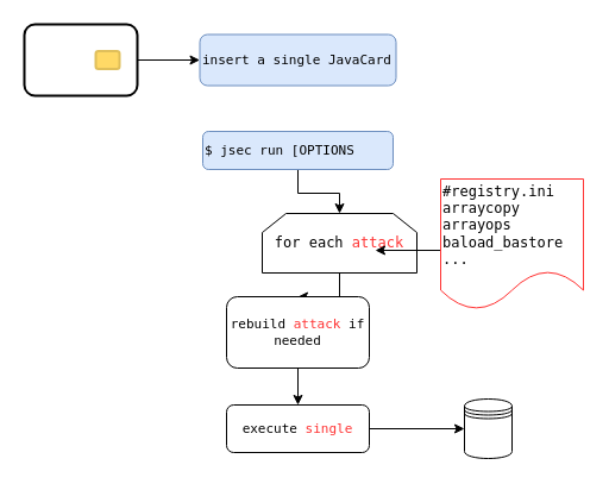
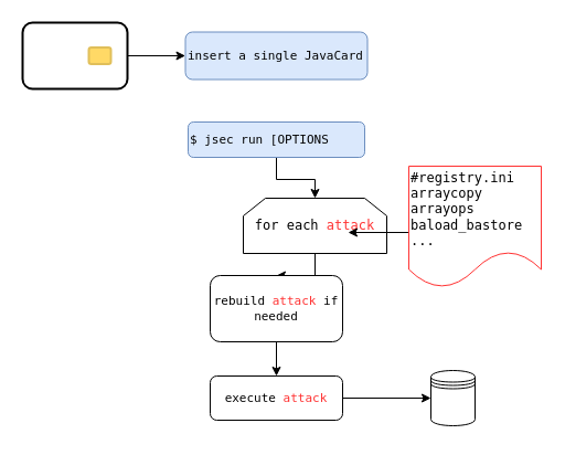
  <mxCell id="0" />
  <mxCell id="1" parent="0" />
  <mxCell id="2" value="" style="edgeStyle=orthogonalEdgeStyle;rounded=0;orthogonalLoop=1;jettySize=auto;html=1;fontFamily=monospace;fontSize=11;" edge="1" parent="1" source="15" target="4"><mxGeometry relative="1" as="geometry"><mxPoint x="250" y="300" as="targetPoint" /></mxGeometry></mxCell>
  <mxCell id="3" style="edgeStyle=orthogonalEdgeStyle;rounded=0;orthogonalLoop=1;jettySize=auto;html=1;entryX=0.5;entryY=0;entryDx=0;entryDy=0;fontFamily=monospace;fontSize=11;" edge="1" parent="1" source="4" target="20"><mxGeometry relative="1" as="geometry" /></mxCell>
  <mxCell id="4" value="rebuild &lt;font color=&quot;#FF3333&quot;&gt;attack&lt;/font&gt; if needed" style="rounded=1;whiteSpace=wrap;html=1;shadow=0;glass=0;comic=0;strokeColor=#000000;strokeWidth=1;fillColor=#FFFFFF;gradientColor=none;fontFamily=monospace;fontSize=11;" vertex="1" parent="1"><mxGeometry x="190" y="249" width="120" height="60" as="geometry" /></mxCell>
  <mxCell id="5" style="edgeStyle=orthogonalEdgeStyle;rounded=0;orthogonalLoop=1;jettySize=auto;html=1;fontFamily=monospace;fontSize=11;" edge="1" parent="1" source="6" target="15"><mxGeometry relative="1" as="geometry" /></mxCell>
  <mxCell id="6" value="&lt;font face=&quot;monospace&quot;&gt;$ jsec run [OPTIONS&lt;/font&gt;" style="rounded=1;whiteSpace=wrap;html=1;shadow=0;glass=0;comic=0;strokeColor=#6c8ebf;strokeWidth=1;fillColor=#dae8fc;fontFamily=monospace;fontSize=11;align=left;" vertex="1" parent="1"><mxGeometry x="170" y="110" width="160" height="32" as="geometry" /></mxCell>
  <mxCell id="7" value="" style="group" vertex="1" connectable="0" parent="1"><mxGeometry x="40.5" y="20" width="292" height="60" as="geometry" /></mxCell>
  <mxCell id="8" value="" style="group" vertex="1" connectable="0" parent="7"><mxGeometry width="95" height="60" as="geometry" /></mxCell>
  <mxCell id="9" value="" style="rounded=1;whiteSpace=wrap;html=1;shadow=0;glass=0;comic=0;strokeColor=#000000;strokeWidth=2;fillColor=#ffffff;fontFamily=typewriter;gradientColor=none;perimeterSpacing=0;" vertex="1" parent="8"><mxGeometry x="-20.5" width="95" height="60" as="geometry" /></mxCell>
  <mxCell id="10" value="" style="rounded=1;whiteSpace=wrap;html=1;shadow=0;glass=0;comic=0;strokeColor=#E0BF5A;strokeWidth=2;fillColor=#FFD966;fontFamily=typewriter;" vertex="1" parent="8"><mxGeometry x="39.5" y="22.5" width="20" height="15" as="geometry" /></mxCell>
  <mxCell id="11" value="&lt;div&gt;insert a single JavaCard&lt;/div&gt;" style="rounded=1;whiteSpace=wrap;html=1;shadow=0;glass=0;comic=0;strokeColor=#6c8ebf;strokeWidth=1;fillColor=#dae8fc;fontFamily=monospace;fontSize=11;align=left;" vertex="1" parent="7"><mxGeometry x="127" y="8.5" width="165" height="43" as="geometry" /></mxCell>
  <mxCell id="12" style="edgeStyle=orthogonalEdgeStyle;rounded=0;orthogonalLoop=1;jettySize=auto;html=1;entryX=0;entryY=0.5;entryDx=0;entryDy=0;fontFamily=monospace;fontSize=11;" edge="1" parent="7" source="9" target="11"><mxGeometry relative="1" as="geometry" /></mxCell>
  <mxCell id="13" value="" style="group;container=1;" vertex="1" connectable="0" parent="1"><mxGeometry x="185" y="150" width="305" height="110" as="geometry"><mxRectangle x="275" y="160" width="50" height="44" as="alternateBounds" /></mxGeometry></mxCell>
  <mxCell id="14" value="" style="group" vertex="1" connectable="0" parent="13"><mxGeometry width="305" height="110" as="geometry" /></mxCell>
  <mxCell id="15" value="for each &lt;font color=&quot;#FF3333&quot;&gt;attack&lt;/font&gt;" style="shape=loopLimit;whiteSpace=wrap;html=1;fontFamily=monospace;" vertex="1" parent="14"><mxGeometry x="35" y="29" width="130" height="50" as="geometry" /></mxCell>
  <mxCell id="16" style="edgeStyle=orthogonalEdgeStyle;rounded=0;orthogonalLoop=1;jettySize=auto;html=1;" edge="1" parent="14" source="17"><mxGeometry relative="1" as="geometry"><mxPoint x="130" y="60" as="targetPoint" /><Array as="points"><mxPoint x="130" y="60" /></Array></mxGeometry></mxCell>
  <mxCell id="17" value="#registry.ini&lt;br&gt;arraycopy&lt;br&gt;arrayops&lt;br&gt;baload_bastore&lt;br&gt;...&lt;br&gt;" style="shape=document;boundedLbl=1;strokeColor=#FF3333;fillColor=#ffffff;fontFamily=monospace;align=left;labelBorderColor=none;whiteSpace=wrap;html=1;textDirection=ltr;verticalAlign=middle;horizontal=1;strokeWidth=1;" vertex="1" parent="14"><mxGeometry x="185" width="120" height="110" as="geometry" /></mxCell>
  <mxCell id="18" value="" style="group" vertex="1" connectable="0" parent="1"><mxGeometry x="190" y="330" width="260" height="60" as="geometry" /></mxCell>
  <mxCell id="19" value="" style="group" vertex="1" connectable="0" parent="18"><mxGeometry width="260" height="60" as="geometry" /></mxCell>
- <mxCell id="20" value="&lt;font style=&quot;font-size: 11px&quot; face=&quot;monospace&quot;&gt;execute &lt;font color=&quot;#FF3333&quot;&gt;single&lt;/font&gt;&lt;br&gt;&lt;/font&gt;" style="rounded=1;whiteSpace=wrap;html=1;shadow=0;glass=0;comic=0;strokeColor=#000000;strokeWidth=1;fillColor=#FFFFFF;gradientColor=none;fontFamily=typewriter;" vertex="1" parent="19"><mxGeometry y="10" width="120" height="40" as="geometry" /></mxCell>
+ <mxCell id="20" value="&lt;font style=&quot;font-size: 11px&quot; face=&quot;monospace&quot;&gt;execute &lt;font color=&quot;#FF3333&quot;&gt;attack&lt;/font&gt;&lt;br&gt;&lt;/font&gt;" style="rounded=1;whiteSpace=wrap;html=1;shadow=0;glass=0;comic=0;strokeColor=#000000;strokeWidth=1;fillColor=#FFFFFF;gradientColor=none;fontFamily=typewriter;" vertex="1" parent="19"><mxGeometry y="10" width="120" height="40" as="geometry" /></mxCell>
  <mxCell id="21" value="" style="shape=datastore;whiteSpace=wrap;html=1;rounded=1;shadow=0;glass=0;comic=0;strokeColor=#000000;strokeWidth=1;fillColor=#FFFFFF;gradientColor=none;fontFamily=monospace;fontSize=11;align=left;" vertex="1" parent="19"><mxGeometry x="200" y="5" width="40" height="50" as="geometry" /></mxCell>
  <mxCell id="22" style="edgeStyle=orthogonalEdgeStyle;rounded=0;orthogonalLoop=1;jettySize=auto;html=1;fontFamily=monospace;fontSize=11;" edge="1" parent="19" source="20" target="21"><mxGeometry relative="1" as="geometry" /></mxCell>
